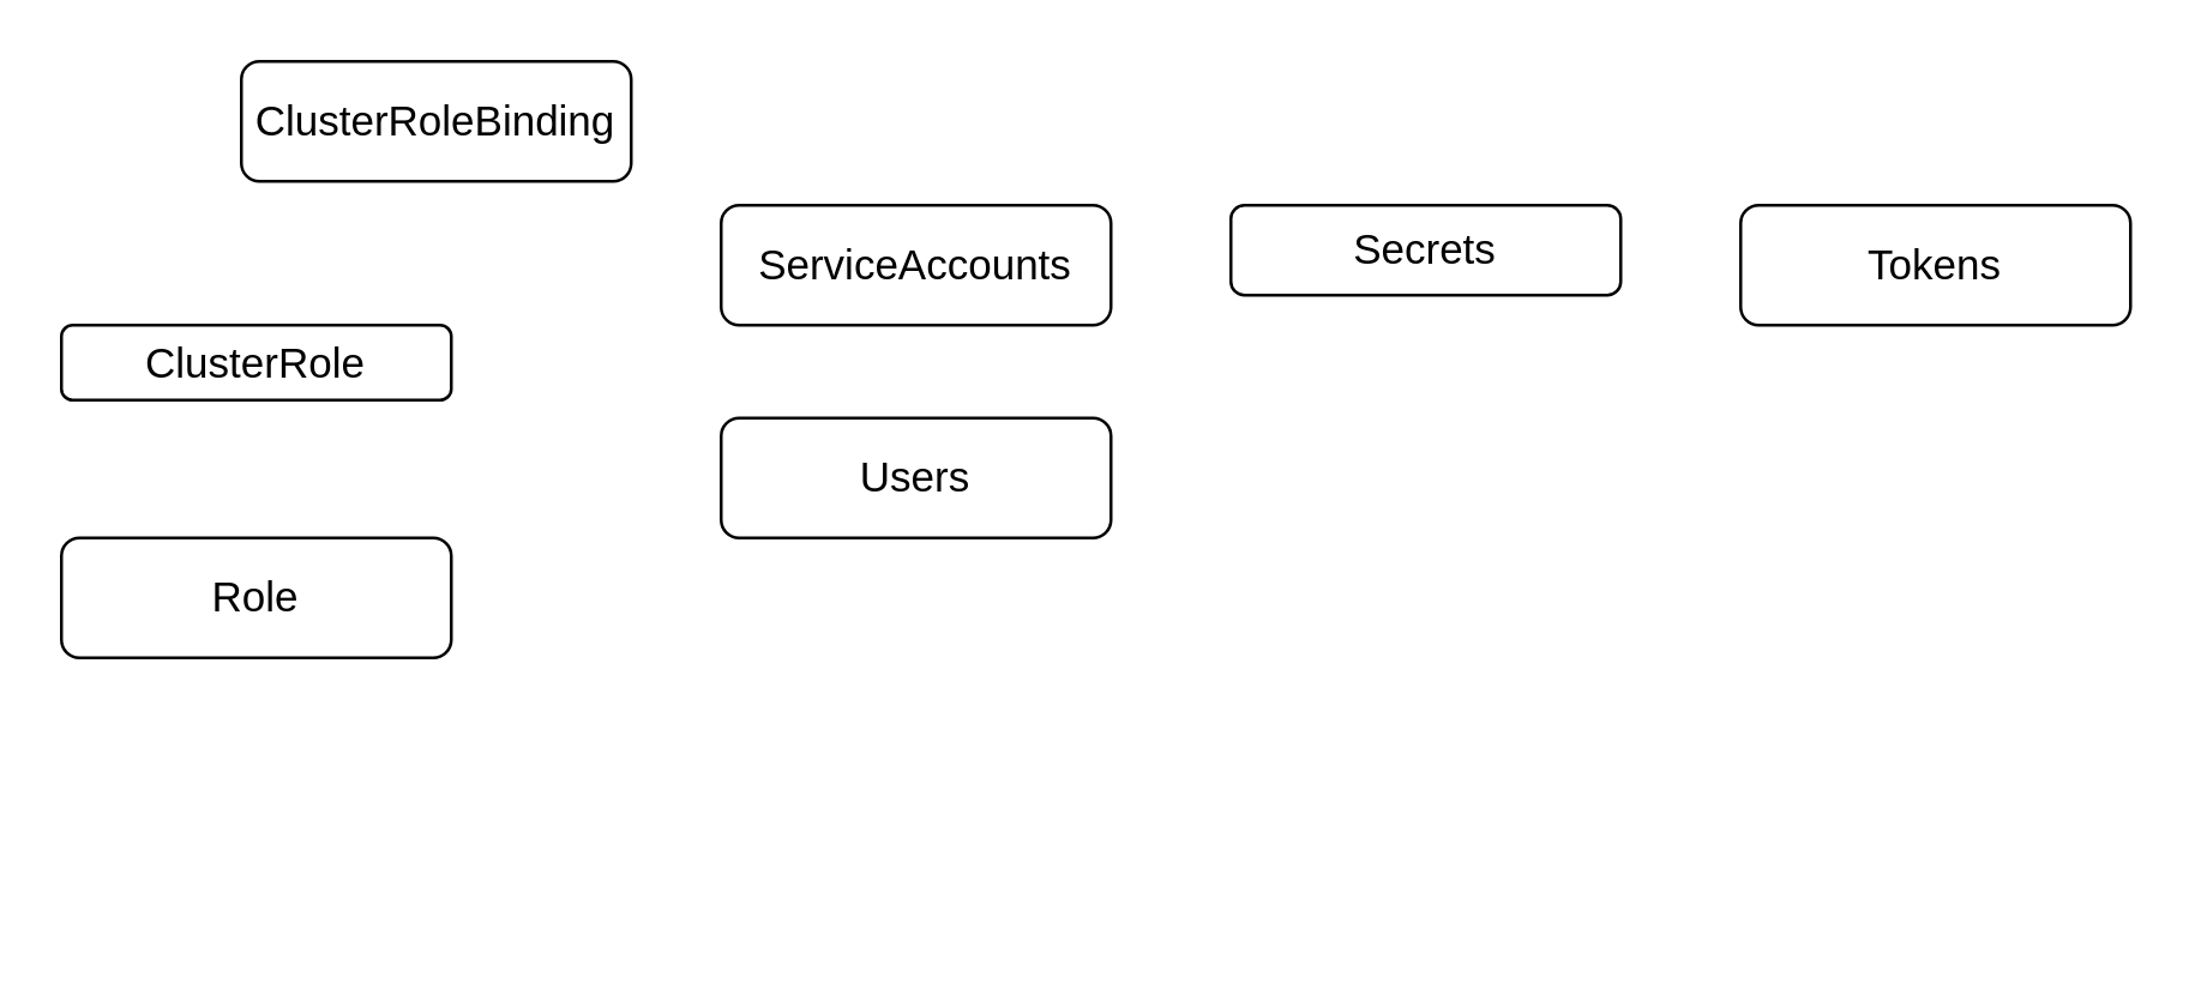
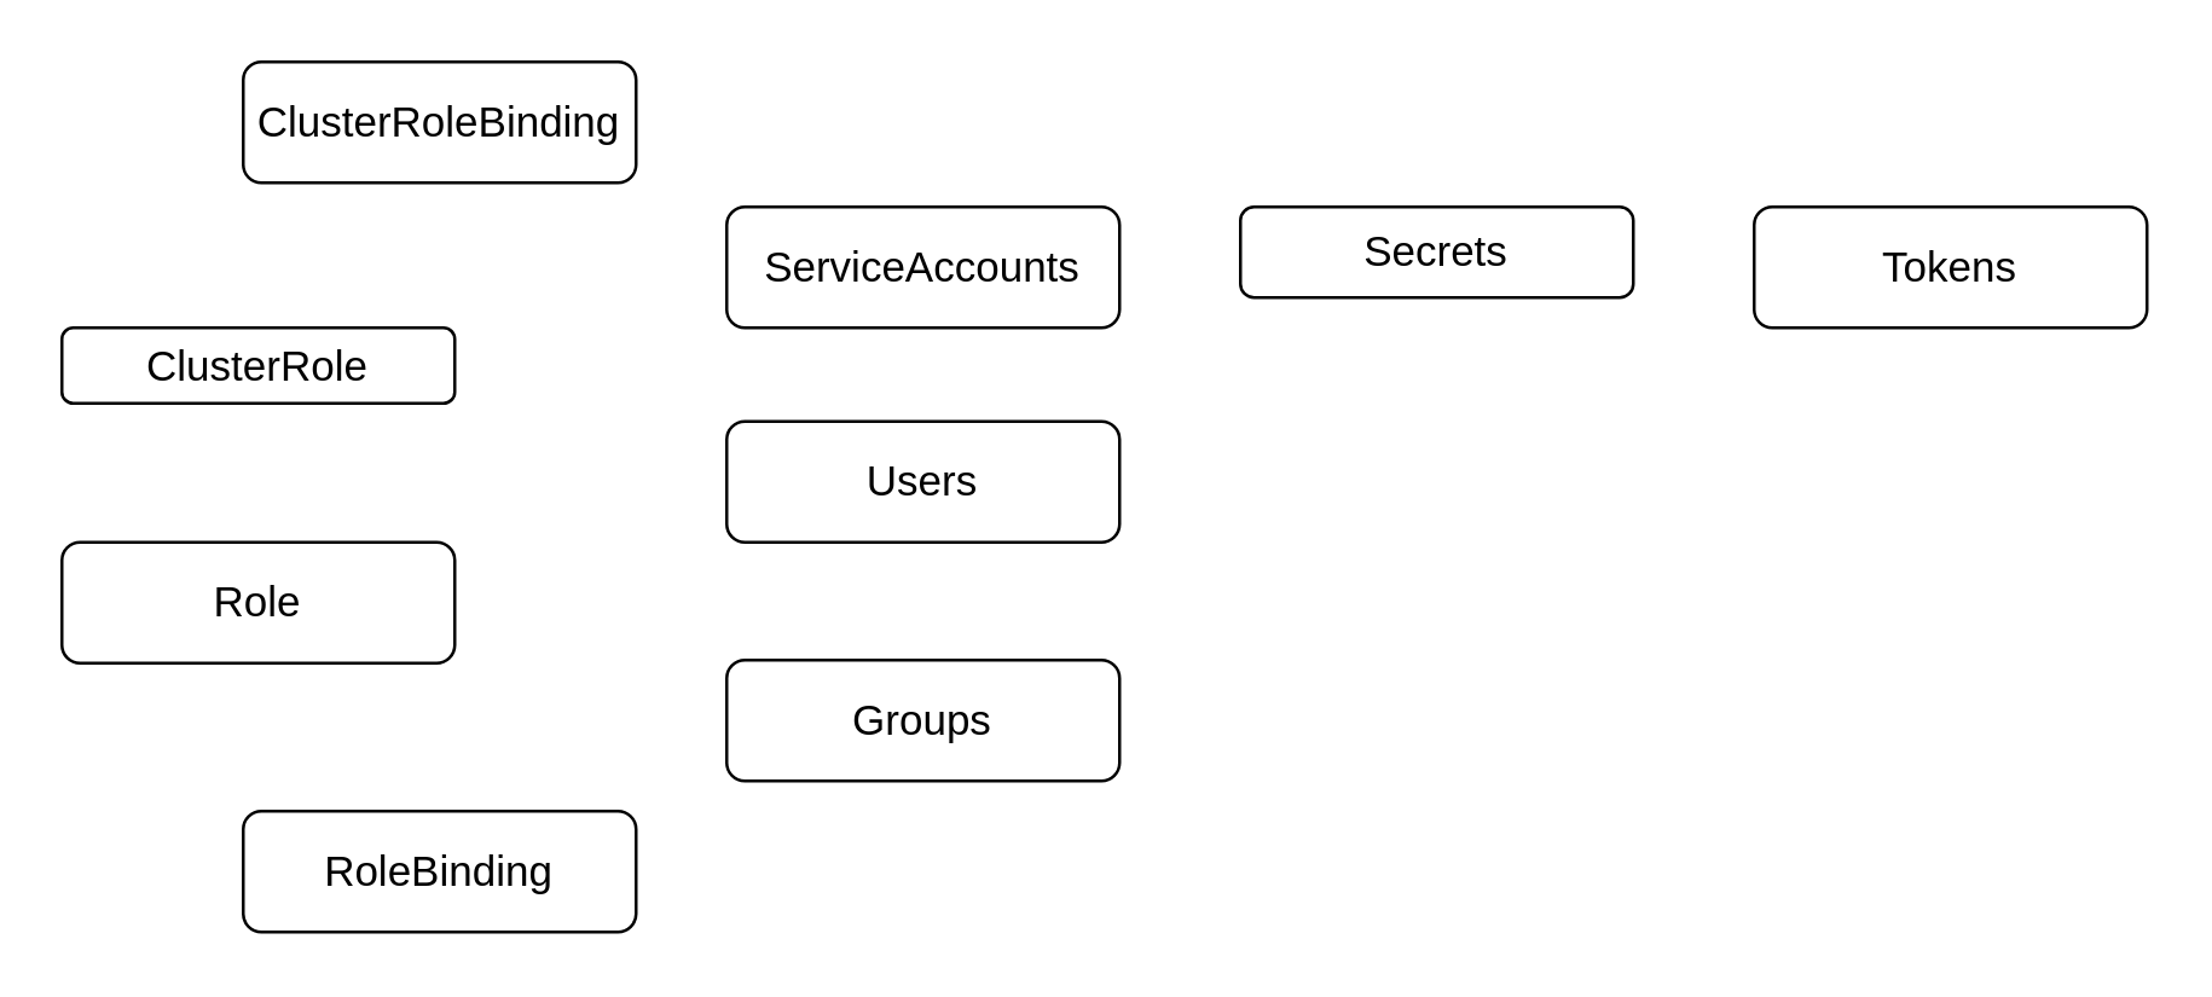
  <mxCell id="0" />
  <mxCell id="1" parent="0" />
  <mxCell id="2" value="&lt;font style=&quot;font-size: 14px&quot;&gt;ClusterRoleBinding&lt;/font&gt;" style="rounded=1;whiteSpace=wrap;html=1;" vertex="1" parent="1"><mxGeometry x="80" y="20" width="130" height="40" as="geometry" /></mxCell>
  <mxCell id="3" value="&lt;font style=&quot;font-size: 14px&quot;&gt;ClusterRole&lt;/font&gt;&lt;br&gt;" style="rounded=1;whiteSpace=wrap;html=1;" vertex="1" parent="1"><mxGeometry x="20" y="108" width="130" height="25" as="geometry" /></mxCell>
  <mxCell id="4" value="&lt;font style=&quot;font-size: 14px&quot;&gt;Role&lt;/font&gt;" style="rounded=1;whiteSpace=wrap;html=1;" vertex="1" parent="1"><mxGeometry x="20" y="179" width="130" height="40" as="geometry" /></mxCell>
+ <mxCell id="5" value="&lt;font style=&quot;font-size: 14px&quot;&gt;RoleBinding&lt;/font&gt;" style="rounded=1;whiteSpace=wrap;html=1;" vertex="1" parent="1"><mxGeometry x="80" y="268" width="130" height="40" as="geometry" /></mxCell>
  <mxCell id="6" value="&lt;font style=&quot;font-size: 14px&quot;&gt;ServiceAccounts&lt;/font&gt;&lt;br&gt;" style="rounded=1;whiteSpace=wrap;html=1;" vertex="1" parent="1"><mxGeometry x="240" y="68" width="130" height="40" as="geometry" /></mxCell>
  <mxCell id="7" value="&lt;font style=&quot;font-size: 14px&quot;&gt;Users&lt;/font&gt;&lt;br&gt;" style="rounded=1;whiteSpace=wrap;html=1;" vertex="1" parent="1"><mxGeometry x="240" y="139" width="130" height="40" as="geometry" /></mxCell>
+ <mxCell id="8" value="&lt;font style=&quot;font-size: 14px&quot;&gt;Groups&lt;/font&gt;&lt;br&gt;" style="rounded=1;whiteSpace=wrap;html=1;" vertex="1" parent="1"><mxGeometry x="240" y="218" width="130" height="40" as="geometry" /></mxCell>
  <mxCell id="9" value="&lt;font style=&quot;font-size: 14px&quot;&gt;Secrets&lt;/font&gt;&lt;br&gt;" style="rounded=1;whiteSpace=wrap;html=1;" vertex="1" parent="1"><mxGeometry x="410" y="68" width="130" height="30" as="geometry" /></mxCell>
  <mxCell id="10" value="&lt;font style=&quot;font-size: 14px&quot;&gt;Tokens&lt;/font&gt;&lt;br&gt;" style="rounded=1;whiteSpace=wrap;html=1;" vertex="1" parent="1"><mxGeometry x="580" y="68" width="130" height="40" as="geometry" /></mxCell>
